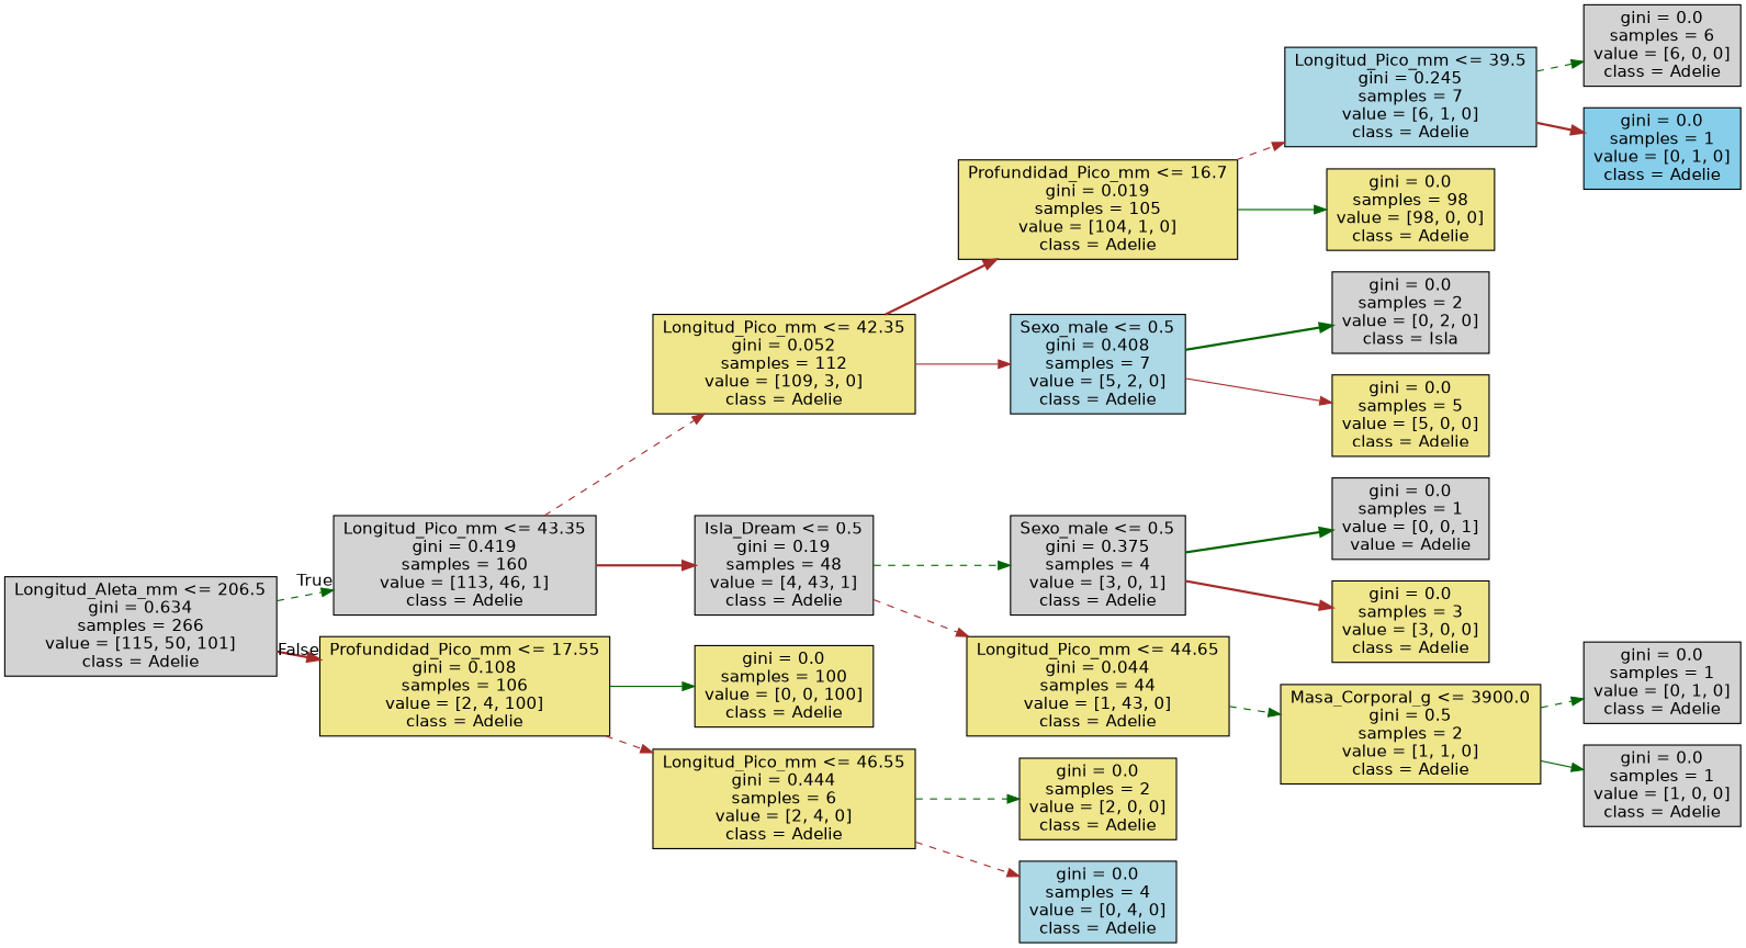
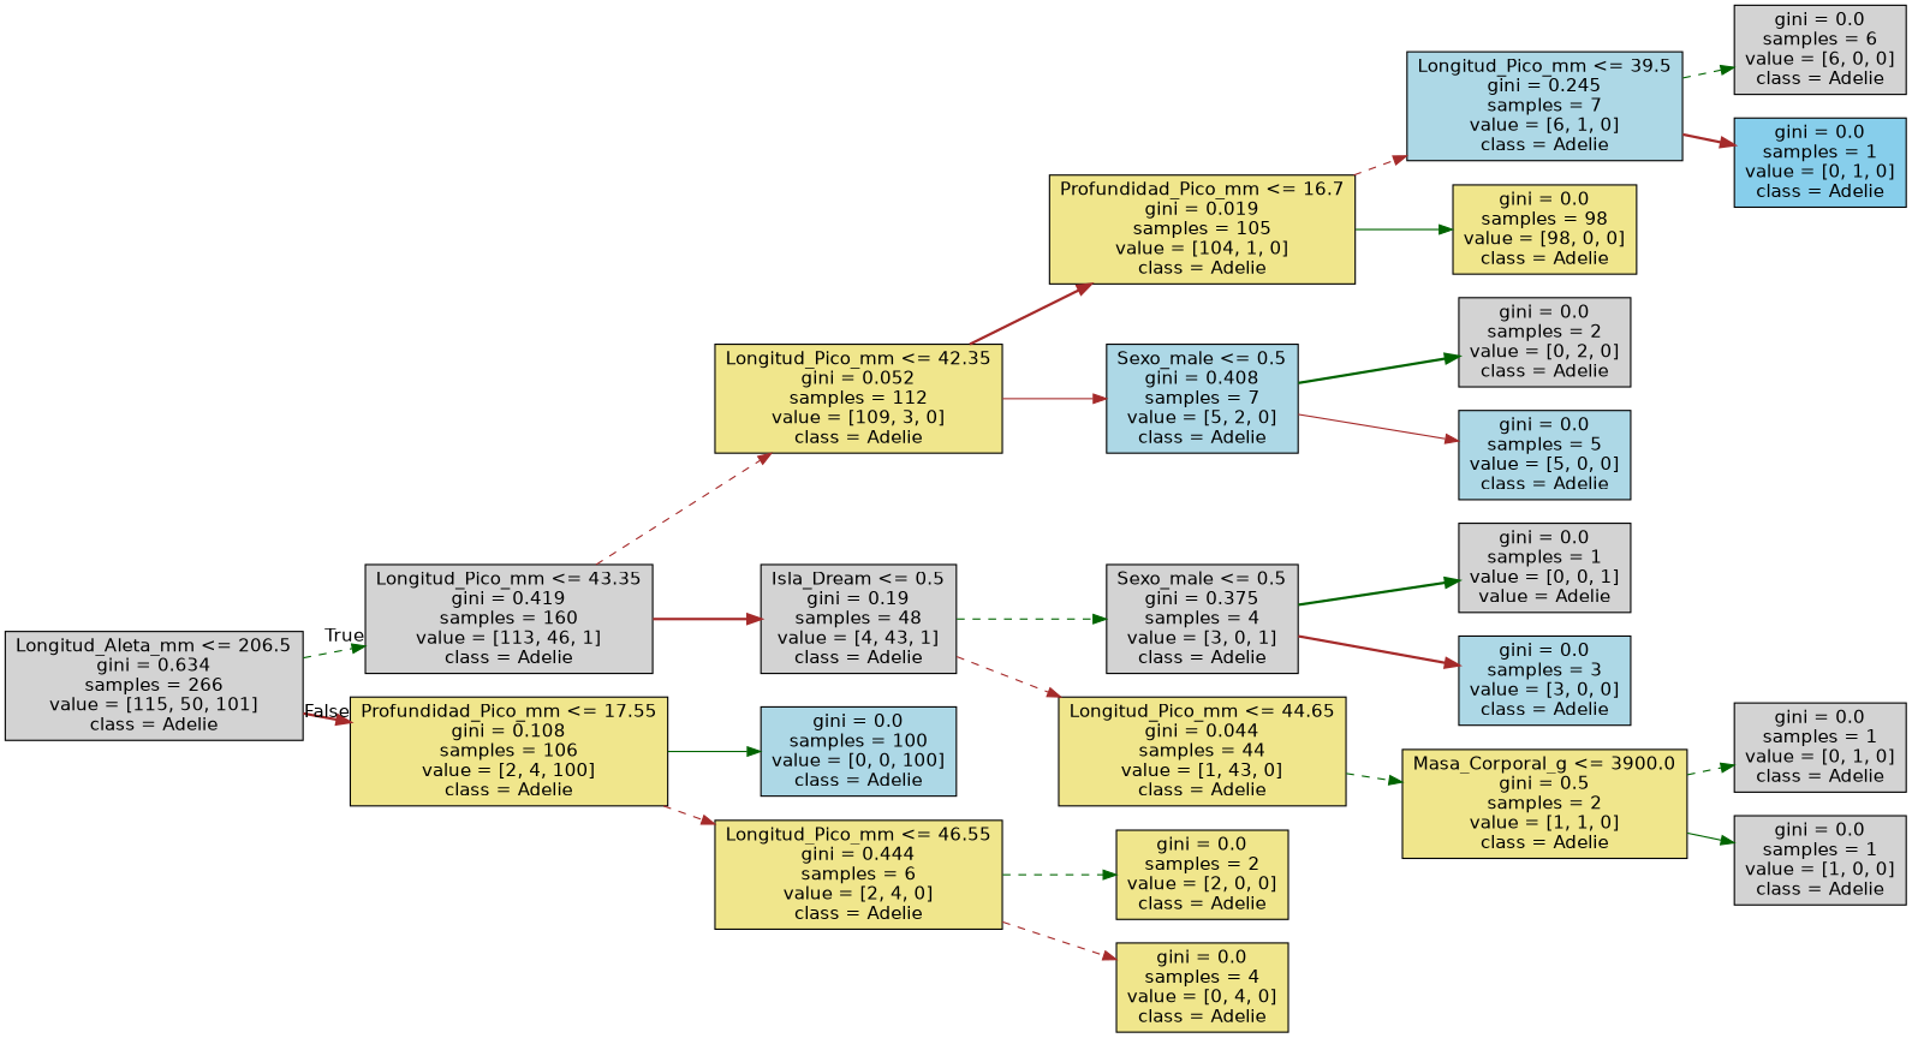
  digraph {
    rankdir=LR
    node [color=black fillcolor=khaki fontname=helvetica shape=box style=filled]
    edge [color=brown fontname=helvetica style=dashed]
    n1 [fillcolor=lightgrey label="Longitud_Aleta_mm <= 206.5\ngini = 0.634\nsamples = 266\nvalue = [115, 50, 101]\nclass = Adelie"]
    n2 [fillcolor=lightgrey label="Longitud_Pico_mm <= 43.35\ngini = 0.419\nsamples = 160\nvalue = [113, 46, 1]\nclass = Adelie"]
    n3 [label="Profundidad_Pico_mm <= 17.55\ngini = 0.108\nsamples = 106\nvalue = [2, 4, 100]\nclass = Adelie"]
    n4 [label="Longitud_Pico_mm <= 42.35\ngini = 0.052\nsamples = 112\nvalue = [109, 3, 0]\nclass = Adelie"]
    n5 [fillcolor=lightgrey label="Isla_Dream <= 0.5\ngini = 0.19\nsamples = 48\nvalue = [4, 43, 1]\nclass = Adelie"]
-   n6 [label="gini = 0.0\nsamples = 100\nvalue = [0, 0, 100]\nclass = Adelie"]
+   n6 [fillcolor=lightblue label="gini = 0.0\nsamples = 100\nvalue = [0, 0, 100]\nclass = Adelie"]
    n7 [label="Longitud_Pico_mm <= 46.55\ngini = 0.444\nsamples = 6\nvalue = [2, 4, 0]\nclass = Adelie"]
    n8 [label="Profundidad_Pico_mm <= 16.7\ngini = 0.019\nsamples = 105\nvalue = [104, 1, 0]\nclass = Adelie"]
    n9 [fillcolor=lightblue label="Sexo_male <= 0.5\ngini = 0.408\nsamples = 7\nvalue = [5, 2, 0]\nclass = Adelie"]
    n10 [fillcolor=lightgrey label="Sexo_male <= 0.5\ngini = 0.375\nsamples = 4\nvalue = [3, 0, 1]\nclass = Adelie"]
    n11 [label="Longitud_Pico_mm <= 44.65\ngini = 0.044\nsamples = 44\nvalue = [1, 43, 0]\nclass = Adelie"]
    n12 [fillcolor=lightblue label="Longitud_Pico_mm <= 39.5\ngini = 0.245\nsamples = 7\nvalue = [6, 1, 0]\nclass = Adelie"]
    n13 [label="gini = 0.0\nsamples = 98\nvalue = [98, 0, 0]\nclass = Adelie"]
-   n14 [fillcolor=lightgrey label="gini = 0.0\nsamples = 2\nvalue = [0, 2, 0]\nclass = Isla"]
-   n15 [label="gini = 0.0\nsamples = 5\nvalue = [5, 0, 0]\nclass = Adelie"]
+   n14 [fillcolor=lightgrey label="gini = 0.0\nsamples = 2\nvalue = [0, 2, 0]\nclass = Adelie"]
+   n15 [fillcolor=lightblue label="gini = 0.0\nsamples = 5\nvalue = [5, 0, 0]\nclass = Adelie"]
    n16 [fillcolor=lightgrey label="gini = 0.0\nsamples = 6\nvalue = [6, 0, 0]\nclass = Adelie"]
    n17 [fillcolor=skyblue label="gini = 0.0\nsamples = 1\nvalue = [0, 1, 0]\nclass = Adelie"]
    n18 [fillcolor=lightgrey label="gini = 0.0\nsamples = 1\nvalue = [0, 0, 1]\nvalue = Adelie"]
-   n19 [label="gini = 0.0\nsamples = 3\nvalue = [3, 0, 0]\nclass = Adelie"]
+   n19 [fillcolor=lightblue label="gini = 0.0\nsamples = 3\nvalue = [3, 0, 0]\nclass = Adelie"]
    n20 [label="Masa_Corporal_g <= 3900.0\ngini = 0.5\nsamples = 2\nvalue = [1, 1, 0]\nclass = Adelie"]
    n21 [fillcolor=lightgrey label="gini = 0.0\nsamples = 1\nvalue = [0, 1, 0]\nclass = Adelie"]
    n22 [fillcolor=lightgrey label="gini = 0.0\nsamples = 1\nvalue = [1, 0, 0]\nclass = Adelie"]
    n23 [label="gini = 0.0\nsamples = 2\nvalue = [2, 0, 0]\nclass = Adelie"]
-   n24 [fillcolor=lightblue label="gini = 0.0\nsamples = 4\nvalue = [0, 4, 0]\nclass = Adelie"]
+   n24 [label="gini = 0.0\nsamples = 4\nvalue = [0, 4, 0]\nclass = Adelie"]
    n1 -> n2 [color=darkgreen headlabel=True labelangle=45 labeldistance=2.5]
    n1 -> n3 [headlabel=False labelangle=-45 labeldistance=2.5 style=bold]
    n2 -> n4
    n2 -> n5 [style=bold]
    n3 -> n6 [color=darkgreen style=solid]
    n3 -> n7
    n4 -> n8 [style=bold]
    n4 -> n9 [style=solid]
    n5 -> n10 [color=darkgreen]
    n5 -> n11
    n7 -> n23 [color=darkgreen]
    n7 -> n24
    n8 -> n12
    n8 -> n13 [color=darkgreen style=solid]
    n9 -> n14 [color=darkgreen style=bold]
    n9 -> n15 [style=solid]
    n10 -> n18 [color=darkgreen style=bold]
    n10 -> n19 [style=bold]
    n11 -> n20 [color=darkgreen]
    n12 -> n16 [color=darkgreen]
    n12 -> n17 [style=bold]
    n20 -> n21 [color=darkgreen]
    n20 -> n22 [color=darkgreen style=solid]
  }
